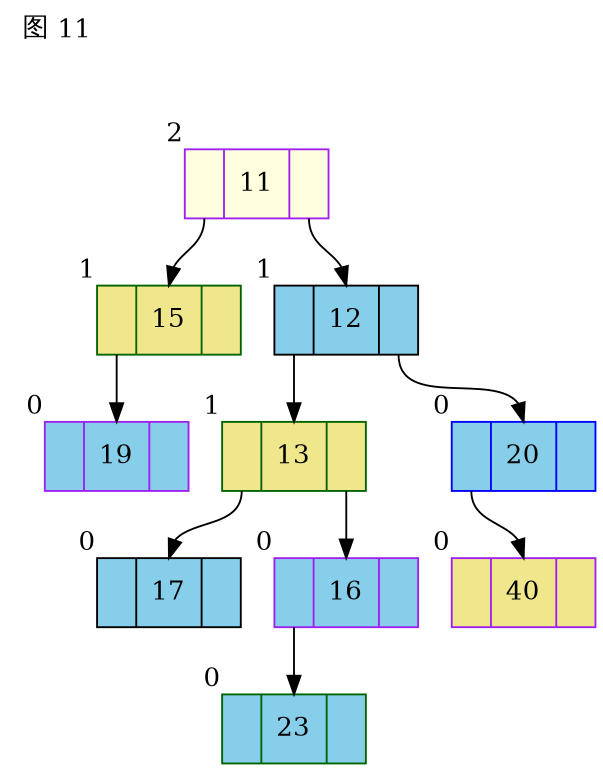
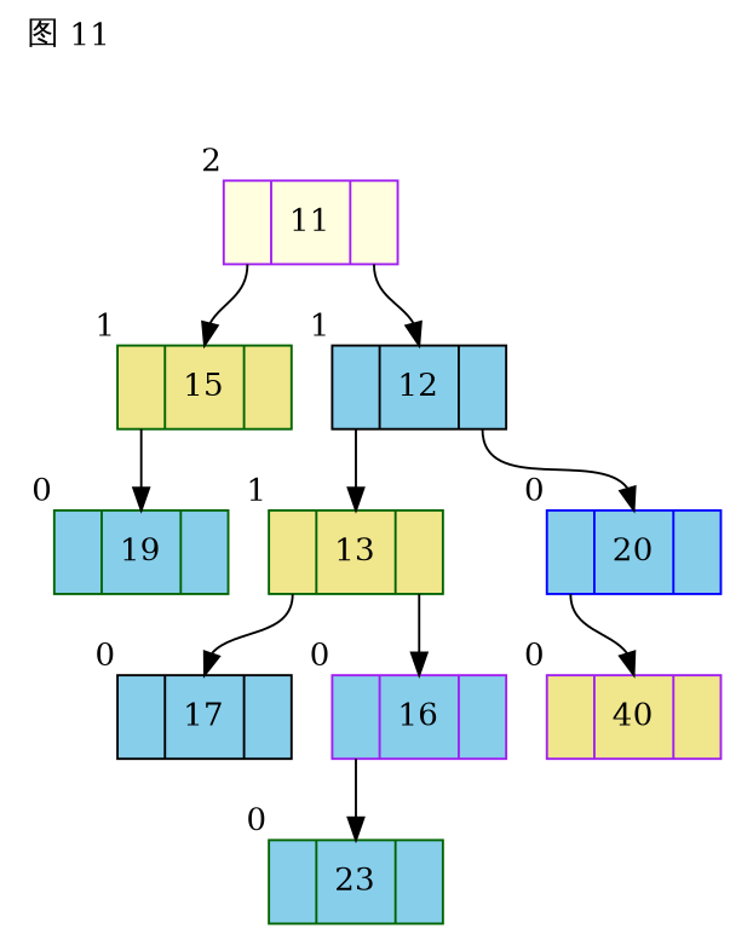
  digraph {
    label="图 11"
    labeljust=l
    labelloc=t
    node [color=purple fillcolor=skyblue shape=record style=filled xlabel=0]
    edge [headport=C tailport=L]
    n1 [fillcolor=lightyellow label="<L> | <C> 11 | <R>" xlabel=2]
    n2 [color=darkgreen fillcolor=khaki label="<L> | <C> 15 | <R>" xlabel=1]
    n3 [color=black label="<L> | <C> 12 | <R>" xlabel=1]
-   n4 [label="<L> | <C> 19 | <R>"]
+   n4 [color=darkgreen label="<L> | <C> 19 | <R>"]
    n5 [color=darkgreen fillcolor=khaki label="<L> | <C> 13 | <R>" xlabel=1]
    n6 [color=blue label="<L> | <C> 20 | <R>"]
    n7 [color=black label="<L> | <C> 17 | <R>"]
    n8 [label="<L> | <C> 16 | <R>"]
    n9 [fillcolor=khaki label="<L> | <C> 40 | <R>"]
    n10 [color=darkgreen label="<L> | <C> 23 | <R>"]
    subgraph sub_1 {
      label=c6
      n1
      n2
      n3
      n4
      n5
      n6
      n7
      n8
      n9
      n10
    }
    n1 -> n2
    n1 -> n3 [tailport=R]
    n2 -> n4
    n3 -> n5
    n3 -> n6 [tailport=R]
    n5 -> n7
    n5 -> n8 [tailport=R]
    n6 -> n9
    n8 -> n10
  }
